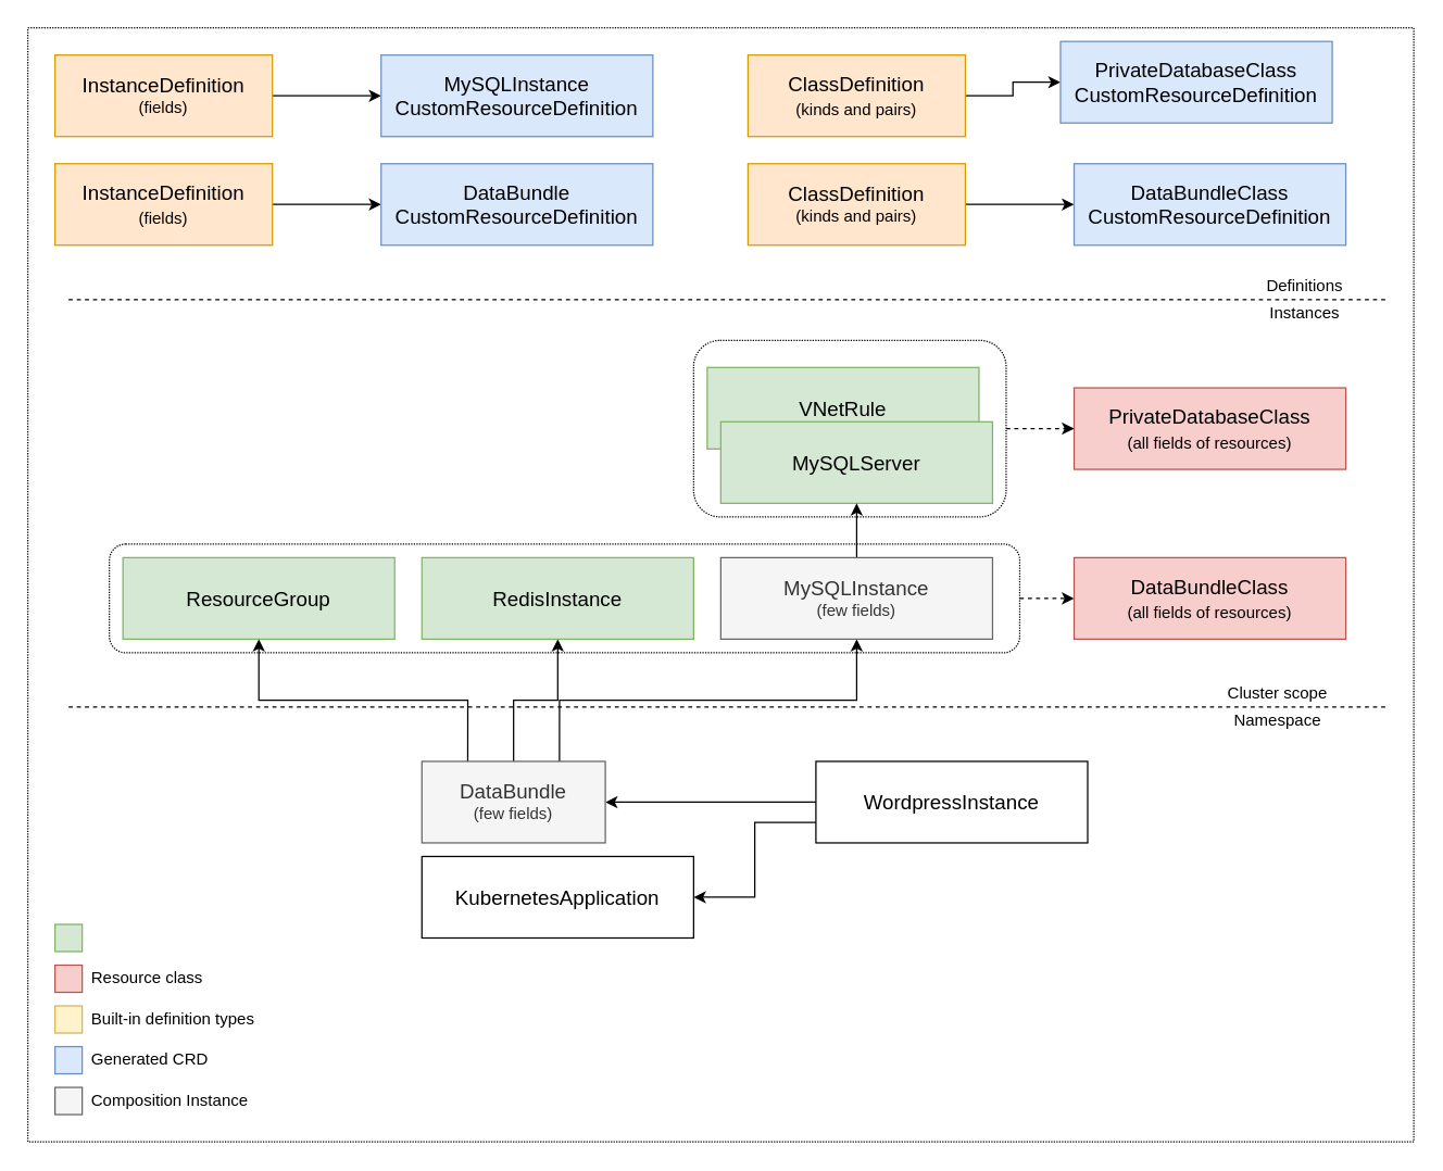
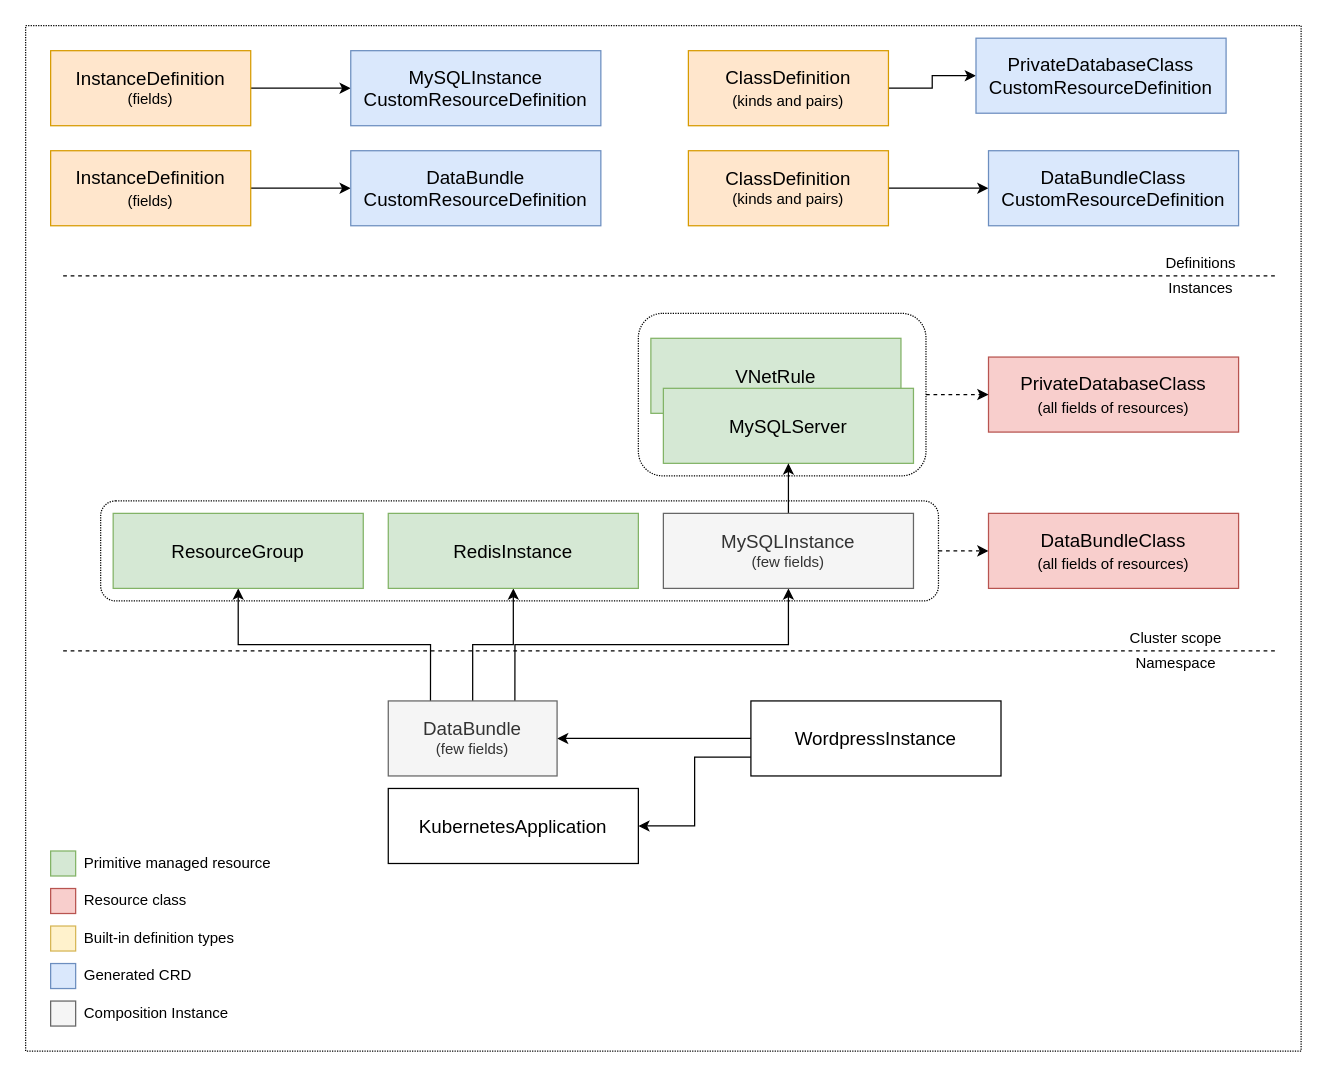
  <mxCell id="0" />
  <mxCell id="1" parent="0" />
  <mxCell id="2" value="" style="rounded=0;whiteSpace=wrap;html=1;dashed=1;dashPattern=1 1;align=left;fillColor=none;" vertex="1" parent="1"><mxGeometry x="20" y="20" width="1020" height="820" as="geometry" /></mxCell>
  <mxCell id="3" style="edgeStyle=orthogonalEdgeStyle;rounded=0;orthogonalLoop=1;jettySize=auto;html=1;exitX=1;exitY=0.5;exitDx=0;exitDy=0;entryX=0;entryY=0.5;entryDx=0;entryDy=0;dashed=1;" edge="1" parent="1" source="4" target="47"><mxGeometry relative="1" as="geometry" /></mxCell>
  <mxCell id="4" value="" style="rounded=1;whiteSpace=wrap;html=1;align=left;fillColor=none;dashed=1;dashPattern=1 1;" vertex="1" parent="1"><mxGeometry x="80" y="400" width="670" height="80" as="geometry" /></mxCell>
  <mxCell id="5" value="" style="edgeStyle=orthogonalEdgeStyle;rounded=0;orthogonalLoop=1;jettySize=auto;html=1;" edge="1" parent="1" source="6" target="7"><mxGeometry relative="1" as="geometry" /></mxCell>
  <mxCell id="6" value="&lt;div&gt;&lt;font style=&quot;font-size: 15px&quot;&gt;InstanceDefinition&lt;/font&gt;&lt;/div&gt;&lt;div&gt;&lt;font style=&quot;font-size: 12px&quot;&gt;(fields)&lt;br&gt;&lt;/font&gt;&lt;/div&gt;" style="rounded=0;whiteSpace=wrap;html=1;fillColor=#ffe6cc;strokeColor=#d79b00;" vertex="1" parent="1"><mxGeometry x="40" y="40" width="160" height="60" as="geometry" /></mxCell>
  <mxCell id="7" value="&lt;div&gt;&lt;font style=&quot;font-size: 15px&quot;&gt;MySQLInstance&lt;/font&gt;&lt;/div&gt;&lt;div&gt;&lt;font style=&quot;font-size: 15px&quot;&gt;CustomResourceDefinition&lt;br&gt;&lt;/font&gt;&lt;/div&gt;" style="rounded=0;whiteSpace=wrap;html=1;fillColor=#dae8fc;strokeColor=#6c8ebf;" vertex="1" parent="1"><mxGeometry x="280" y="40" width="200" height="60" as="geometry" /></mxCell>
  <mxCell id="8" value="" style="edgeStyle=orthogonalEdgeStyle;rounded=0;orthogonalLoop=1;jettySize=auto;html=1;" edge="1" parent="1" source="9" target="10"><mxGeometry relative="1" as="geometry" /></mxCell>
  <mxCell id="9" value="&lt;div&gt;&lt;font style=&quot;font-size: 15px&quot;&gt;ClassDefinition&lt;/font&gt;&lt;br&gt;&lt;font style=&quot;font-size: 15px&quot;&gt;&lt;font style=&quot;font-size: 12px&quot;&gt;(kinds and pairs)&lt;/font&gt;&lt;/font&gt;&lt;/div&gt;" style="rounded=0;whiteSpace=wrap;html=1;fillColor=#ffe6cc;strokeColor=#d79b00;" vertex="1" parent="1"><mxGeometry x="550" y="40" width="160" height="60" as="geometry" /></mxCell>
  <mxCell id="10" value="&lt;div&gt;&lt;font style=&quot;font-size: 15px&quot;&gt;PrivateDatabaseClass&lt;/font&gt;&lt;/div&gt;&lt;div&gt;&lt;font style=&quot;font-size: 15px&quot;&gt;CustomResourceDefinition&lt;br&gt;&lt;/font&gt;&lt;/div&gt;" style="rounded=0;whiteSpace=wrap;html=1;fillColor=#dae8fc;strokeColor=#6c8ebf;" vertex="1" parent="1"><mxGeometry x="780" y="30" width="200" height="60" as="geometry" /></mxCell>
  <mxCell id="11" value="" style="edgeStyle=orthogonalEdgeStyle;rounded=0;orthogonalLoop=1;jettySize=auto;html=1;" edge="1" parent="1" source="12" target="13"><mxGeometry relative="1" as="geometry" /></mxCell>
  <mxCell id="12" value="&lt;font style=&quot;font-size: 15px&quot;&gt;ClassDefinition&lt;/font&gt;&lt;font style=&quot;font-size: 12px&quot;&gt;&lt;br&gt;(kinds and pairs)&lt;/font&gt;" style="rounded=0;whiteSpace=wrap;html=1;fillColor=#ffe6cc;strokeColor=#d79b00;" vertex="1" parent="1"><mxGeometry x="550" y="120" width="160" height="60" as="geometry" /></mxCell>
  <mxCell id="13" value="&lt;div&gt;&lt;font style=&quot;font-size: 15px&quot;&gt;DataBundleClass&lt;/font&gt;&lt;/div&gt;&lt;div&gt;&lt;font style=&quot;font-size: 15px&quot;&gt;CustomResourceDefinition&lt;br&gt;&lt;/font&gt;&lt;/div&gt;" style="rounded=0;whiteSpace=wrap;html=1;fillColor=#dae8fc;strokeColor=#6c8ebf;" vertex="1" parent="1"><mxGeometry x="790" y="120" width="200" height="60" as="geometry" /></mxCell>
  <mxCell id="14" value="" style="endArrow=none;dashed=1;html=1;" edge="1" parent="1"><mxGeometry width="50" height="50" relative="1" as="geometry"><mxPoint x="50" y="520" as="sourcePoint" /><mxPoint x="1020" y="520" as="targetPoint" /></mxGeometry></mxCell>
  <mxCell id="15" value="Cluster scope" style="text;html=1;strokeColor=none;fillColor=none;align=center;verticalAlign=middle;whiteSpace=wrap;rounded=0;" vertex="1" parent="1"><mxGeometry x="900" y="500" width="80" height="20" as="geometry" /></mxCell>
  <mxCell id="16" value="Namespace" style="text;html=1;strokeColor=none;fillColor=none;align=center;verticalAlign=middle;whiteSpace=wrap;rounded=0;" vertex="1" parent="1"><mxGeometry x="900" y="520" width="80" height="20" as="geometry" /></mxCell>
  <mxCell id="17" style="edgeStyle=orthogonalEdgeStyle;rounded=0;orthogonalLoop=1;jettySize=auto;html=1;exitX=0;exitY=0.75;exitDx=0;exitDy=0;entryX=1;entryY=0.5;entryDx=0;entryDy=0;" edge="1" parent="1" source="19" target="23"><mxGeometry relative="1" as="geometry" /></mxCell>
  <mxCell id="18" style="edgeStyle=orthogonalEdgeStyle;rounded=0;orthogonalLoop=1;jettySize=auto;html=1;exitX=0;exitY=0.5;exitDx=0;exitDy=0;entryX=1;entryY=0.5;entryDx=0;entryDy=0;" edge="1" parent="1" source="19" target="50"><mxGeometry relative="1" as="geometry" /></mxCell>
  <mxCell id="19" value="&lt;div&gt;&lt;font style=&quot;font-size: 15px&quot;&gt;WordpressInstance&lt;/font&gt;&lt;/div&gt;" style="rounded=0;whiteSpace=wrap;html=1;" vertex="1" parent="1"><mxGeometry x="600" y="560" width="200" height="60" as="geometry" /></mxCell>
  <mxCell id="20" style="edgeStyle=orthogonalEdgeStyle;rounded=0;orthogonalLoop=1;jettySize=auto;html=1;exitX=0.25;exitY=0;exitDx=0;exitDy=0;entryX=0.5;entryY=1;entryDx=0;entryDy=0;" edge="1" parent="1" source="50" target="24"><mxGeometry relative="1" as="geometry" /></mxCell>
  <mxCell id="21" style="edgeStyle=orthogonalEdgeStyle;rounded=0;orthogonalLoop=1;jettySize=auto;html=1;exitX=0.5;exitY=0;exitDx=0;exitDy=0;entryX=0.5;entryY=1;entryDx=0;entryDy=0;" edge="1" parent="1" source="50" target="43"><mxGeometry relative="1" as="geometry" /></mxCell>
  <mxCell id="22" style="edgeStyle=orthogonalEdgeStyle;rounded=0;orthogonalLoop=1;jettySize=auto;html=1;exitX=0.75;exitY=0;exitDx=0;exitDy=0;entryX=0.5;entryY=1;entryDx=0;entryDy=0;" edge="1" parent="1" source="50" target="42"><mxGeometry relative="1" as="geometry" /></mxCell>
  <mxCell id="23" value="&lt;font style=&quot;font-size: 15px&quot;&gt;KubernetesApplication&lt;/font&gt;" style="rounded=0;whiteSpace=wrap;html=1;" vertex="1" parent="1"><mxGeometry x="310" y="630" width="200" height="60" as="geometry" /></mxCell>
  <mxCell id="24" value="&lt;font style=&quot;font-size: 15px&quot;&gt;ResourceGroup&lt;/font&gt;" style="rounded=0;whiteSpace=wrap;html=1;fillColor=#d5e8d4;strokeColor=#82b366;" vertex="1" parent="1"><mxGeometry x="90" y="410" width="200" height="60" as="geometry" /></mxCell>
  <mxCell id="25" value="&lt;font style=&quot;font-size: 15px&quot;&gt;PrivateDatabaseClass&lt;br&gt;&lt;font style=&quot;font-size: 12px&quot;&gt;(all fields of resources)&lt;/font&gt;&lt;br&gt;&lt;/font&gt;" style="rounded=0;whiteSpace=wrap;html=1;fillColor=#f8cecc;strokeColor=#b85450;" vertex="1" parent="1"><mxGeometry x="790" y="285" width="200" height="60" as="geometry" /></mxCell>
  <mxCell id="26" value="" style="endArrow=none;dashed=1;html=1;" edge="1" parent="1"><mxGeometry width="50" height="50" relative="1" as="geometry"><mxPoint x="50" y="220" as="sourcePoint" /><mxPoint x="1020" y="220" as="targetPoint" /></mxGeometry></mxCell>
  <mxCell id="27" value="Definitions" style="text;html=1;strokeColor=none;fillColor=none;align=center;verticalAlign=middle;whiteSpace=wrap;rounded=0;" vertex="1" parent="1"><mxGeometry x="920" y="200" width="80" height="20" as="geometry" /></mxCell>
  <mxCell id="28" value="Instances" style="text;html=1;strokeColor=none;fillColor=none;align=center;verticalAlign=middle;whiteSpace=wrap;rounded=0;" vertex="1" parent="1"><mxGeometry x="920" y="220" width="80" height="20" as="geometry" /></mxCell>
  <mxCell id="29" value="&lt;font style=&quot;font-size: 15px&quot;&gt;VNetRule&lt;/font&gt;" style="rounded=0;whiteSpace=wrap;html=1;fillColor=#d5e8d4;strokeColor=#82b366;" vertex="1" parent="1"><mxGeometry x="520" y="270" width="200" height="60" as="geometry" /></mxCell>
  <mxCell id="30" value="&lt;font style=&quot;font-size: 15px&quot;&gt;MySQLServer&lt;/font&gt;" style="rounded=0;whiteSpace=wrap;html=1;fillColor=#d5e8d4;strokeColor=#82b366;" vertex="1" parent="1"><mxGeometry x="530" y="310" width="200" height="60" as="geometry" /></mxCell>
  <mxCell id="31" value="" style="whiteSpace=wrap;html=1;aspect=fixed;fillColor=#d5e8d4;strokeColor=#82b366;" vertex="1" parent="1"><mxGeometry x="40" y="680" width="20" height="20" as="geometry" /></mxCell>
  <mxCell id="32" value="" style="whiteSpace=wrap;html=1;aspect=fixed;fillColor=#f8cecc;strokeColor=#b85450;" vertex="1" parent="1"><mxGeometry x="40" y="710" width="20" height="20" as="geometry" /></mxCell>
  <mxCell id="33" value="" style="whiteSpace=wrap;html=1;aspect=fixed;fillColor=#dae8fc;strokeColor=#6c8ebf;" vertex="1" parent="1"><mxGeometry x="40" y="770" width="20" height="20" as="geometry" /></mxCell>
  <mxCell id="34" value="" style="whiteSpace=wrap;html=1;aspect=fixed;fillColor=#f5f5f5;strokeColor=#666666;fontColor=#333333;" vertex="1" parent="1"><mxGeometry x="40" y="800" width="20" height="20" as="geometry" /></mxCell>
  <mxCell id="35" value="" style="whiteSpace=wrap;html=1;aspect=fixed;fillColor=#fff2cc;strokeColor=#d6b656;" vertex="1" parent="1"><mxGeometry x="40" y="740" width="20" height="20" as="geometry" /></mxCell>
+ <mxCell id="36" value="Primitive managed resource" style="text;html=1;strokeColor=none;fillColor=none;align=left;verticalAlign=middle;whiteSpace=wrap;rounded=0;" vertex="1" parent="1"><mxGeometry x="65" y="680" width="155" height="20" as="geometry" /></mxCell>
  <mxCell id="37" value="Resource class" style="text;html=1;strokeColor=none;fillColor=none;align=left;verticalAlign=middle;whiteSpace=wrap;rounded=0;" vertex="1" parent="1"><mxGeometry x="65" y="710" width="120" height="20" as="geometry" /></mxCell>
  <mxCell id="38" value="Built-in definition types" style="text;html=1;strokeColor=none;fillColor=none;align=left;verticalAlign=middle;whiteSpace=wrap;rounded=0;" vertex="1" parent="1"><mxGeometry x="65" y="740" width="130" height="20" as="geometry" /></mxCell>
  <mxCell id="39" value="Generated CRD" style="text;html=1;strokeColor=none;fillColor=none;align=left;verticalAlign=middle;whiteSpace=wrap;rounded=0;" vertex="1" parent="1"><mxGeometry x="65" y="770" width="120" height="20" as="geometry" /></mxCell>
  <mxCell id="40" value="Composition Instance" style="text;html=1;strokeColor=none;fillColor=none;align=left;verticalAlign=middle;whiteSpace=wrap;rounded=0;" vertex="1" parent="1"><mxGeometry x="65" y="800" width="135" height="20" as="geometry" /></mxCell>
  <mxCell id="41" style="edgeStyle=orthogonalEdgeStyle;rounded=0;orthogonalLoop=1;jettySize=auto;html=1;exitX=0.5;exitY=0;exitDx=0;exitDy=0;entryX=0.5;entryY=1;entryDx=0;entryDy=0;" edge="1" parent="1" source="42" target="30"><mxGeometry relative="1" as="geometry" /></mxCell>
  <mxCell id="42" value="&lt;div&gt;&lt;font style=&quot;font-size: 15px&quot;&gt;MySQLInstance&lt;/font&gt;&lt;/div&gt;(few fields)" style="rounded=0;whiteSpace=wrap;html=1;fillColor=#f5f5f5;strokeColor=#666666;fontColor=#333333;" vertex="1" parent="1"><mxGeometry x="530" y="410" width="200" height="60" as="geometry" /></mxCell>
  <mxCell id="43" value="&lt;font style=&quot;font-size: 15px&quot;&gt;RedisInstance&lt;/font&gt;" style="rounded=0;whiteSpace=wrap;html=1;fillColor=#d5e8d4;strokeColor=#82b366;" vertex="1" parent="1"><mxGeometry x="310" y="410" width="200" height="60" as="geometry" /></mxCell>
  <mxCell id="44" value="" style="edgeStyle=orthogonalEdgeStyle;rounded=0;orthogonalLoop=1;jettySize=auto;html=1;" edge="1" parent="1" source="45" target="46"><mxGeometry relative="1" as="geometry" /></mxCell>
  <mxCell id="45" value="&lt;div&gt;&lt;font style=&quot;font-size: 15px&quot;&gt;InstanceDefinition&lt;/font&gt;&lt;br&gt;&lt;font style=&quot;font-size: 15px&quot;&gt;&lt;font style=&quot;font-size: 12px&quot;&gt;(fields)&lt;/font&gt;&lt;/font&gt;&lt;/div&gt;" style="rounded=0;whiteSpace=wrap;html=1;fillColor=#ffe6cc;strokeColor=#d79b00;" vertex="1" parent="1"><mxGeometry x="40" y="120" width="160" height="60" as="geometry" /></mxCell>
  <mxCell id="46" value="&lt;div&gt;&lt;font style=&quot;font-size: 15px&quot;&gt;DataBundle&lt;/font&gt;&lt;/div&gt;&lt;div&gt;&lt;font style=&quot;font-size: 15px&quot;&gt;CustomResourceDefinition&lt;br&gt;&lt;/font&gt;&lt;/div&gt;" style="rounded=0;whiteSpace=wrap;html=1;fillColor=#dae8fc;strokeColor=#6c8ebf;" vertex="1" parent="1"><mxGeometry x="280" y="120" width="200" height="60" as="geometry" /></mxCell>
  <mxCell id="47" value="&lt;font style=&quot;font-size: 15px&quot;&gt;DataBundleClass&lt;/font&gt;&lt;br&gt;&lt;font style=&quot;font-size: 15px&quot;&gt;&lt;font style=&quot;font-size: 12px&quot;&gt;(all fields of resources)&lt;/font&gt;&lt;/font&gt;" style="rounded=0;whiteSpace=wrap;html=1;fillColor=#f8cecc;strokeColor=#b85450;" vertex="1" parent="1"><mxGeometry x="790" y="410" width="200" height="60" as="geometry" /></mxCell>
  <mxCell id="48" style="edgeStyle=orthogonalEdgeStyle;rounded=0;orthogonalLoop=1;jettySize=auto;html=1;exitX=1;exitY=0.5;exitDx=0;exitDy=0;entryX=0;entryY=0.5;entryDx=0;entryDy=0;dashed=1;" edge="1" parent="1" source="49" target="25"><mxGeometry relative="1" as="geometry" /></mxCell>
  <mxCell id="49" value="" style="rounded=1;whiteSpace=wrap;html=1;align=left;fillColor=none;dashed=1;dashPattern=1 1;" vertex="1" parent="1"><mxGeometry x="510" y="250" width="230" height="130" as="geometry" /></mxCell>
  <mxCell id="50" value="&lt;font style=&quot;font-size: 15px&quot;&gt;DataBundle&lt;/font&gt;&lt;br&gt;(few fields)" style="rounded=0;whiteSpace=wrap;html=1;fillColor=#f5f5f5;strokeColor=#666666;fontColor=#333333;" vertex="1" parent="1"><mxGeometry x="310" y="560" width="135" height="60" as="geometry" /></mxCell>
